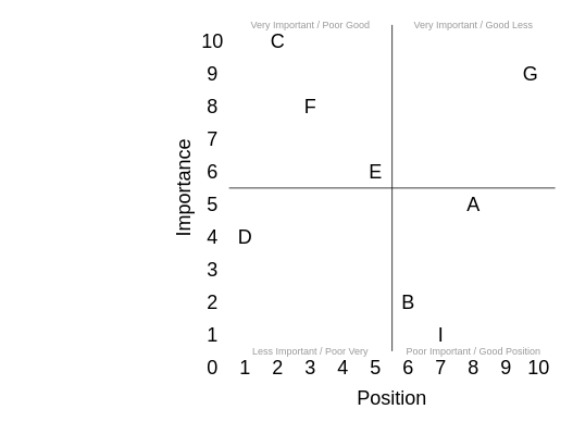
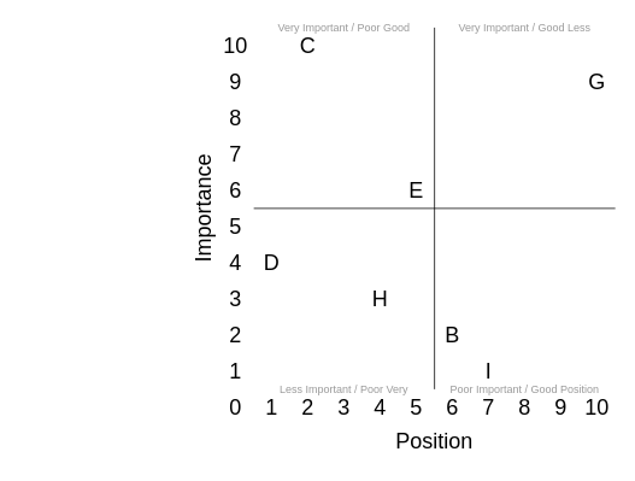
  <mxCell id="0" />
  <mxCell id="1" parent="0" />
  <mxCell id="2" value="&lt;font color=&quot;#999999&quot; style=&quot;font-size: 12px;&quot;&gt;Poor Important / Good Position&lt;/font&gt;" style="rounded=0;whiteSpace=wrap;html=1;fillColor=none;verticalAlign=middle;fontSize=12;spacing=0;strokeColor=none;" parent="1" vertex="1"><mxGeometry x="480" y="420" width="200" height="20" as="geometry" /></mxCell>
  <mxCell id="3" value="Less Important / Poor Very" style="rounded=0;whiteSpace=wrap;html=1;fillColor=none;verticalAlign=middle;fontSize=12;fontColor=#999999;spacing=0;strokeColor=none;" parent="1" vertex="1"><mxGeometry x="280" y="420" width="200" height="20" as="geometry" /></mxCell>
  <mxCell id="4" value="Very Important / Poor Good" style="rounded=0;whiteSpace=wrap;html=1;fillColor=none;verticalAlign=middle;fontSize=12;fontColor=#999999;spacing=0;spacingTop=0;strokeColor=none;" parent="1" vertex="1"><mxGeometry x="280" y="20" width="200" height="20" as="geometry" /></mxCell>
  <mxCell id="5" value="Very Important / Good Less" style="rounded=0;whiteSpace=wrap;html=1;fillColor=none;verticalAlign=middle;fontSize=12;fontColor=#999999;spacing=0;spacingTop=0;strokeColor=none;" parent="1" vertex="1"><mxGeometry x="480" y="20" width="200" height="20" as="geometry" /></mxCell>
  <mxCell id="6" value="Importance" style="rounded=0;whiteSpace=wrap;html=1;fillColor=none;strokeColor=none;rotation=-90;verticalAlign=bottom;flipH=0;flipV=0;spacing=0;fontSize=24;" parent="1" vertex="1"><mxGeometry x="20" y="210" width="400" height="40" as="geometry" /></mxCell>
  <mxCell id="7" value="1" style="whiteSpace=wrap;html=1;fillColor=none;strokeColor=none;spacing=0;fontSize=24;" parent="1" vertex="1"><mxGeometry x="280" y="430" width="40" height="40" as="geometry" /></mxCell>
  <mxCell id="8" value="2" style="whiteSpace=wrap;html=1;fillColor=none;strokeColor=none;spacing=0;fontSize=24;" parent="1" vertex="1"><mxGeometry x="320" y="430" width="40" height="40" as="geometry" /></mxCell>
  <mxCell id="9" value="3" style="whiteSpace=wrap;html=1;fillColor=none;strokeColor=none;spacing=0;fontSize=24;" parent="1" vertex="1"><mxGeometry x="360" y="430" width="40" height="40" as="geometry" /></mxCell>
  <mxCell id="10" value="4" style="whiteSpace=wrap;html=1;fillColor=none;strokeColor=none;spacing=0;fontSize=24;" parent="1" vertex="1"><mxGeometry x="400" y="430" width="40" height="40" as="geometry" /></mxCell>
  <mxCell id="11" value="5" style="whiteSpace=wrap;html=1;fillColor=none;strokeColor=none;spacing=0;fontSize=24;" parent="1" vertex="1"><mxGeometry x="440" y="430" width="40" height="40" as="geometry" /></mxCell>
  <mxCell id="12" value="6" style="whiteSpace=wrap;html=1;fillColor=none;strokeColor=none;spacing=0;fontSize=24;" parent="1" vertex="1"><mxGeometry x="480" y="430" width="40" height="40" as="geometry" /></mxCell>
  <mxCell id="13" value="7" style="whiteSpace=wrap;html=1;fillColor=none;strokeColor=none;spacing=0;fontSize=24;" parent="1" vertex="1"><mxGeometry x="520" y="430" width="40" height="40" as="geometry" /></mxCell>
  <mxCell id="14" value="8" style="whiteSpace=wrap;html=1;fillColor=none;strokeColor=none;spacing=0;fontSize=24;" parent="1" vertex="1"><mxGeometry x="560" y="430" width="40" height="40" as="geometry" /></mxCell>
  <mxCell id="15" value="9" style="whiteSpace=wrap;html=1;fillColor=none;strokeColor=none;spacing=0;fontSize=24;" parent="1" vertex="1"><mxGeometry x="600" y="430" width="40" height="40" as="geometry" /></mxCell>
  <mxCell id="16" value="10" style="whiteSpace=wrap;html=1;fillColor=none;strokeColor=none;spacing=0;fontSize=24;" parent="1" vertex="1"><mxGeometry x="640" y="430" width="40" height="40" as="geometry" /></mxCell>
  <mxCell id="17" value="0" style="whiteSpace=wrap;html=1;fillColor=none;strokeColor=none;spacing=0;fontSize=24;" parent="1" vertex="1"><mxGeometry x="240" y="430" width="40" height="40" as="geometry" /></mxCell>
  <mxCell id="18" value="2" style="whiteSpace=wrap;html=1;fillColor=none;strokeColor=none;spacing=0;fontSize=24;" parent="1" vertex="1"><mxGeometry x="240" y="350" width="40" height="40" as="geometry" /></mxCell>
  <mxCell id="19" value="3" style="whiteSpace=wrap;html=1;fillColor=none;strokeColor=none;spacing=0;fontSize=24;" parent="1" vertex="1"><mxGeometry x="240" y="310" width="40" height="40" as="geometry" /></mxCell>
  <mxCell id="20" value="4" style="whiteSpace=wrap;html=1;fillColor=none;strokeColor=none;spacing=0;fontSize=24;" parent="1" vertex="1"><mxGeometry x="240" y="270" width="40" height="40" as="geometry" /></mxCell>
  <mxCell id="21" value="5" style="whiteSpace=wrap;html=1;fillColor=none;strokeColor=none;spacing=0;fontSize=24;" parent="1" vertex="1"><mxGeometry x="240" y="230" width="40" height="40" as="geometry" /></mxCell>
  <mxCell id="22" value="6" style="whiteSpace=wrap;html=1;fillColor=none;strokeColor=none;spacing=0;fontSize=24;" parent="1" vertex="1"><mxGeometry x="240" y="190" width="40" height="40" as="geometry" /></mxCell>
  <mxCell id="23" value="7" style="whiteSpace=wrap;html=1;fillColor=none;strokeColor=none;spacing=0;fontSize=24;" parent="1" vertex="1"><mxGeometry x="240" y="150" width="40" height="40" as="geometry" /></mxCell>
  <mxCell id="24" value="8" style="whiteSpace=wrap;html=1;fillColor=none;strokeColor=none;spacing=0;fontSize=24;" parent="1" vertex="1"><mxGeometry x="240" y="110" width="40" height="40" as="geometry" /></mxCell>
  <mxCell id="25" value="9" style="whiteSpace=wrap;html=1;fillColor=none;strokeColor=none;spacing=0;fontSize=24;" parent="1" vertex="1"><mxGeometry x="240" y="70" width="40" height="40" as="geometry" /></mxCell>
  <mxCell id="26" value="10" style="whiteSpace=wrap;html=1;fillColor=none;strokeColor=none;spacing=0;fontSize=24;" parent="1" vertex="1"><mxGeometry x="240" y="30" width="40" height="40" as="geometry" /></mxCell>
  <mxCell id="27" value="Position" style="rounded=0;fillColor=none;strokeColor=none;rotation=0;verticalAlign=middle;flipH=0;flipV=0;spacing=0;fontColor=default;whiteSpace=wrap;html=1;labelPosition=center;verticalLabelPosition=middle;align=center;spacingTop=-4;fontSize=24;" parent="1" vertex="1"><mxGeometry x="280" y="470" width="400" height="40" as="geometry" /></mxCell>
- <mxCell id="28" value="A" style="whiteSpace=wrap;html=1;fillColor=none;strokeColor=none;spacing=0;fontSize=24;" parent="1" vertex="1"><mxGeometry x="560" y="230" width="40" height="40" as="geometry" /></mxCell>
  <mxCell id="29" value="B" style="whiteSpace=wrap;html=1;fillColor=none;strokeColor=none;spacing=0;fontSize=24;" parent="1" vertex="1"><mxGeometry x="480" y="350" width="40" height="40" as="geometry" /></mxCell>
  <mxCell id="30" value="1" style="whiteSpace=wrap;html=1;fillColor=none;strokeColor=none;spacing=0;fontSize=24;" parent="1" vertex="1"><mxGeometry x="240" y="390" width="40" height="40" as="geometry" /></mxCell>
  <mxCell id="31" value="C" style="whiteSpace=wrap;html=1;fillColor=none;strokeColor=none;spacing=0;fontSize=24;" parent="1" vertex="1"><mxGeometry x="320" y="30" width="40" height="40" as="geometry" /></mxCell>
  <mxCell id="32" value="D" style="whiteSpace=wrap;html=1;fillColor=none;strokeColor=none;spacing=0;fontSize=24;" parent="1" vertex="1"><mxGeometry x="280" y="270" width="40" height="40" as="geometry" /></mxCell>
  <mxCell id="33" value="E" style="whiteSpace=wrap;html=1;fillColor=none;strokeColor=none;spacing=0;fontSize=24;" parent="1" vertex="1"><mxGeometry x="440" y="190" width="40" height="40" as="geometry" /></mxCell>
- <mxCell id="34" value="F" style="whiteSpace=wrap;html=1;fillColor=none;strokeColor=none;spacing=0;fontSize=24;" parent="1" vertex="1"><mxGeometry x="360" y="110" width="40" height="40" as="geometry" /></mxCell>
- <mxCell id="35" value="G" style="whiteSpace=wrap;html=1;fillColor=none;strokeColor=none;spacing=0;fontSize=24;" parent="1" vertex="1"><mxGeometry x="630" y="70" width="40" height="40" as="geometry" /></mxCell>
+ <mxCell id="35" value="G" style="whiteSpace=wrap;html=1;fillColor=none;strokeColor=none;spacing=0;fontSize=24;" parent="1" vertex="1"><mxGeometry x="640" y="70" width="40" height="40" as="geometry" /></mxCell>
+ <mxCell id="36" value="H" style="whiteSpace=wrap;html=1;fillColor=none;strokeColor=none;spacing=0;fontSize=24;" parent="1" vertex="1"><mxGeometry x="400" y="310" width="40" height="40" as="geometry" /></mxCell>
  <mxCell id="37" value="I" style="whiteSpace=wrap;html=1;fillColor=none;strokeColor=none;spacing=0;fontSize=24;" parent="1" vertex="1"><mxGeometry x="520" y="390" width="40" height="40" as="geometry" /></mxCell>
  <mxCell id="38" value="" style="endArrow=none;html=1;fontSize=24;fontColor=#999999;" parent="1" edge="1"><mxGeometry width="50" height="50" relative="1" as="geometry"><mxPoint x="280" y="230" as="sourcePoint" /><mxPoint x="680" y="230" as="targetPoint" /></mxGeometry></mxCell>
  <mxCell id="39" value="" style="endArrow=none;html=1;fontSize=24;fontColor=#999999;" parent="1" edge="1"><mxGeometry width="50" height="50" relative="1" as="geometry"><mxPoint x="480" y="30" as="sourcePoint" /><mxPoint x="480" y="430" as="targetPoint" /></mxGeometry></mxCell>
